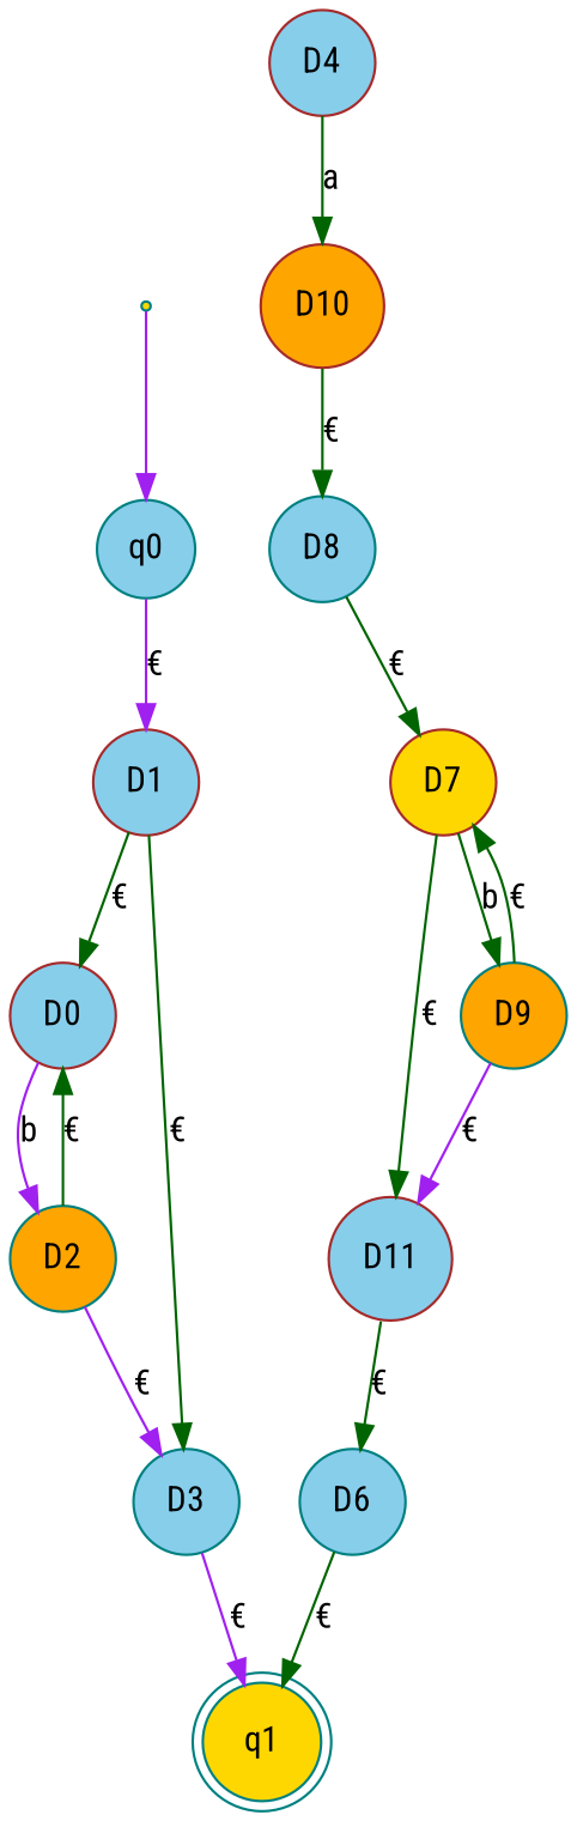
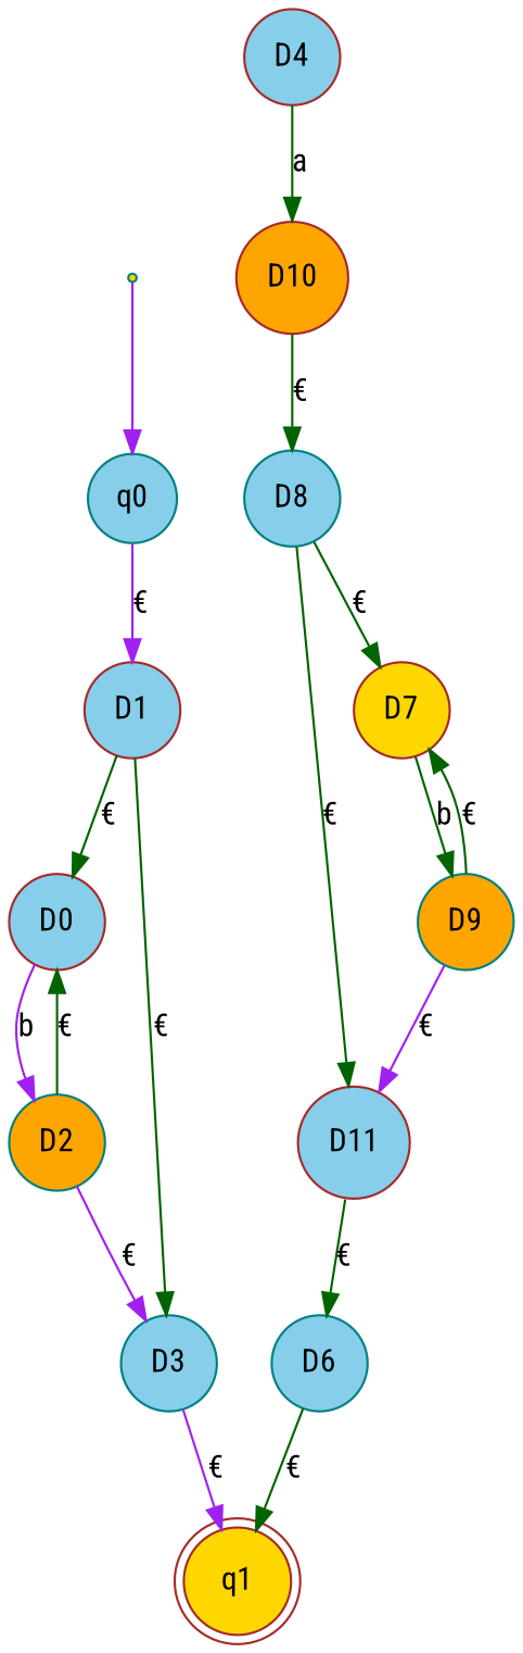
  digraph {
    fontname="Roboto Condensed"
    node [color=brown fillcolor=skyblue fontname="Roboto Condensed" shape=circle style=filled]
    edge [color=darkgreen fontname="Roboto Condensed"]
-   q1 [color=teal fillcolor=gold shape=doublecircle]
+   q1 [fillcolor=gold shape=doublecircle]
    initial [color=teal fillcolor=gold shape=point]
    q0 [color=teal]
    D1
    D0
    D3 [color=teal]
    D2 [color=teal fillcolor=orange]
    D10 [fillcolor=orange]
    D8 [color=teal]
    D11
    D7 [fillcolor=gold]
    D6 [color=teal]
    D9 [color=teal fillcolor=orange]
    D4
    initial -> q0 [color=purple]
    q0 -> D1 [color=purple label="€"]
    D1 -> D0 [label="€"]
    D1 -> D3 [label="€"]
    D0 -> D2 [color=purple label=b]
    D3 -> q1 [color=purple label="€"]
    D2 -> D0 [label="€"]
    D2 -> D3 [color=purple label="€"]
    D10 -> D8 [label="€"]
-   D7 -> D11 [label="€"]
+   D8 -> D11 [label="€"]
    D8 -> D7 [label="€"]
    D11 -> D6 [label="€"]
    D7 -> D9 [label=b]
    D6 -> q1 [label="€"]
    D9 -> D11 [color=purple label="€"]
    D9 -> D7 [label="€"]
    D4 -> D10 [label=a]
  }
